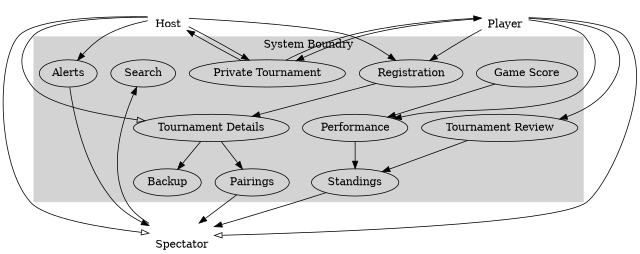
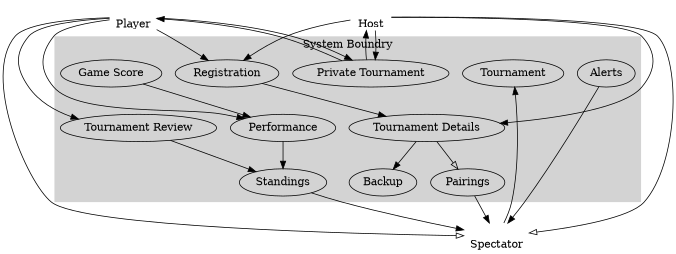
  digraph {
    peripheries=0
    rankdir=TB
    node [style=solid]
    n1 [label=Player labelloc=b shape=none style=""]
    n2 [label=Host labelloc=b shape=none style=""]
    n3 [label=Spectator labelloc=b shape=none style=""]
    n4 [label="Tournament Review"]
    n5 [label=Performance]
    n6 [label=Standings]
    n7 [label="Game Score"]
-   n8 [label=Search]
+   n8 [label=Tournament]
    n9 [label="Private Tournament"]
    n10 [label=Alerts]
    n11 [label=Pairings]
    n12 [label="Tournament Details"]
    n13 [label=Backup]
    n14 [label=Registration]
    subgraph sub_1 {
      n1
      n2
      n3
    }
    subgraph cluster_2 {
      label="System Boundry"
      style=filled
      n4
      n5
      n6
      n7
      n8
      n9
      n10
      n11
      n12
      n13
      n14
    }
    n1 -> n3 [arrowhead=onormal]
    n1 -> n4
    n1 -> n5
    n1 -> n9
    n1 -> n14
    n2 -> n3 [arrowhead=onormal]
    n2 -> n9
-   n2 -> n10
-   n2 -> n12 [arrowhead=onormal]
+   n2 -> n12
    n2 -> n14
    n3 -> n8
    n4 -> n6
    n5 -> n6
    n6 -> n3
    n7 -> n5
    n9 -> n1
    n9 -> n2
    n10 -> n3
    n11 -> n3
-   n12 -> n11
+   n12 -> n11 [arrowhead=onormal]
    n12 -> n13
    n14 -> n12
  }
